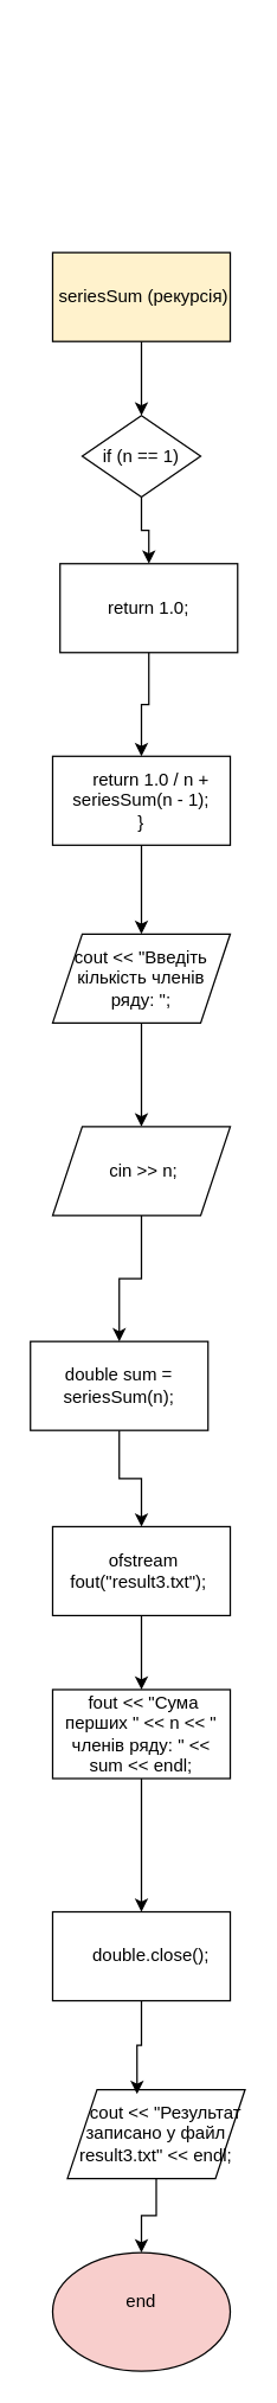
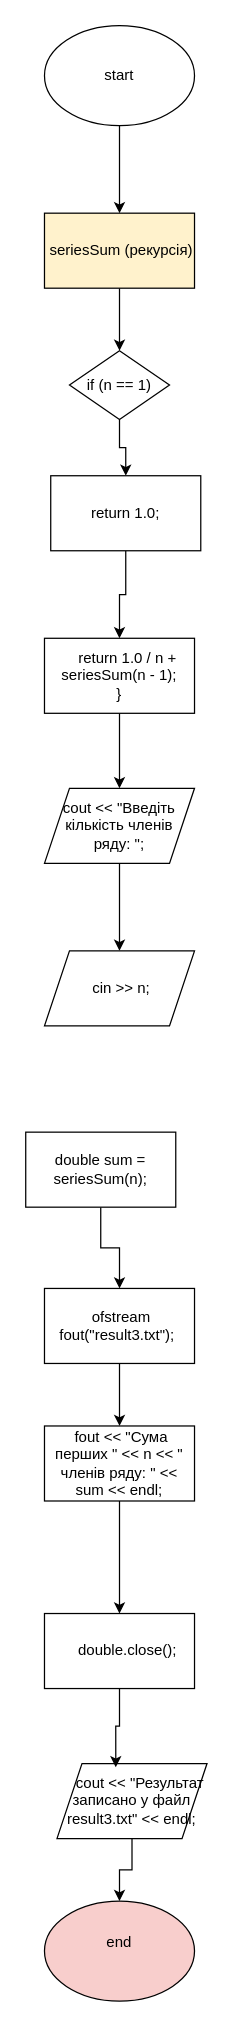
  <mxCell id="0" />
  <mxCell id="1" parent="0" />
+ <mxCell id="2" style="edgeStyle=orthogonalEdgeStyle;rounded=0;orthogonalLoop=1;jettySize=auto;html=1;" edge="1" parent="1" source="3" target="5"><mxGeometry relative="1" as="geometry" /></mxCell>
+ <mxCell id="3" value="start" style="ellipse;whiteSpace=wrap;html=1;" vertex="1" parent="1"><mxGeometry x="35" y="20" width="120" height="80" as="geometry" /></mxCell>
  <mxCell id="4" style="edgeStyle=orthogonalEdgeStyle;rounded=0;orthogonalLoop=1;jettySize=auto;html=1;" edge="1" parent="1" source="5" target="7"><mxGeometry relative="1" as="geometry"><mxPoint x="95" y="320" as="targetPoint" /></mxGeometry></mxCell>
  <mxCell id="5" value="&amp;nbsp;seriesSum (рекурсія)" style="rounded=0;whiteSpace=wrap;html=1;fillColor=#fff2cc;" vertex="1" parent="1"><mxGeometry x="35" y="170" width="120" height="60" as="geometry" /></mxCell>
  <mxCell id="6" style="edgeStyle=orthogonalEdgeStyle;rounded=0;orthogonalLoop=1;jettySize=auto;html=1;entryX=0.5;entryY=0;entryDx=0;entryDy=0;" edge="1" parent="1" source="7" target="9"><mxGeometry relative="1" as="geometry" /></mxCell>
  <mxCell id="7" value="if (n == 1)" style="rhombus;whiteSpace=wrap;html=1;" vertex="1" parent="1"><mxGeometry x="55" y="280" width="80" height="55" as="geometry" /></mxCell>
  <mxCell id="8" style="edgeStyle=orthogonalEdgeStyle;rounded=0;orthogonalLoop=1;jettySize=auto;html=1;" edge="1" parent="1" source="9" target="11"><mxGeometry relative="1" as="geometry" /></mxCell>
  <mxCell id="9" value="return 1.0;" style="rounded=0;whiteSpace=wrap;html=1;" vertex="1" parent="1"><mxGeometry x="40" y="380" width="120" height="60" as="geometry" /></mxCell>
  <mxCell id="10" style="edgeStyle=orthogonalEdgeStyle;rounded=0;orthogonalLoop=1;jettySize=auto;html=1;" edge="1" parent="1" source="11" target="13"><mxGeometry relative="1" as="geometry" /></mxCell>
  <mxCell id="11" value="&lt;div&gt;&amp;nbsp; &amp;nbsp; return 1.0 / n + seriesSum(n - 1);&lt;/div&gt;&lt;div&gt;}&lt;/div&gt;" style="rounded=0;whiteSpace=wrap;html=1;" vertex="1" parent="1"><mxGeometry x="35" y="510" width="120" height="60" as="geometry" /></mxCell>
  <mxCell id="12" style="edgeStyle=orthogonalEdgeStyle;rounded=0;orthogonalLoop=1;jettySize=auto;html=1;" edge="1" parent="1" source="13" target="15"><mxGeometry relative="1" as="geometry" /></mxCell>
  <mxCell id="13" value="cout &amp;lt;&amp;lt; &quot;Введіть кількість членів ряду: &quot;;" style="shape=parallelogram;perimeter=parallelogramPerimeter;whiteSpace=wrap;html=1;fixedSize=1;" vertex="1" parent="1"><mxGeometry x="35" y="630" width="120" height="60" as="geometry" /></mxCell>
- <mxCell id="14" style="edgeStyle=orthogonalEdgeStyle;rounded=0;orthogonalLoop=1;jettySize=auto;html=1;" edge="1" parent="1" source="15" target="17"><mxGeometry relative="1" as="geometry" /></mxCell>
  <mxCell id="15" value="&amp;nbsp;cin &amp;gt;&amp;gt; n;" style="shape=parallelogram;perimeter=parallelogramPerimeter;whiteSpace=wrap;html=1;fixedSize=1;" vertex="1" parent="1"><mxGeometry x="35" y="760" width="120" height="60" as="geometry" /></mxCell>
  <mxCell id="16" style="edgeStyle=orthogonalEdgeStyle;rounded=0;orthogonalLoop=1;jettySize=auto;html=1;" edge="1" parent="1" source="17" target="19"><mxGeometry relative="1" as="geometry" /></mxCell>
  <mxCell id="17" value="double sum = seriesSum(n);" style="rounded=0;whiteSpace=wrap;html=1;" vertex="1" parent="1"><mxGeometry x="20" y="905" width="120" height="60" as="geometry" /></mxCell>
  <mxCell id="18" style="edgeStyle=orthogonalEdgeStyle;rounded=0;orthogonalLoop=1;jettySize=auto;html=1;" edge="1" parent="1" source="19" target="21"><mxGeometry relative="1" as="geometry" /></mxCell>
  <mxCell id="19" value="&amp;nbsp;ofstream fout(&quot;result3.txt&quot;);&amp;nbsp;" style="rounded=0;whiteSpace=wrap;html=1;" vertex="1" parent="1"><mxGeometry x="35" y="1030" width="120" height="60" as="geometry" /></mxCell>
  <mxCell id="20" style="edgeStyle=orthogonalEdgeStyle;rounded=0;orthogonalLoop=1;jettySize=auto;html=1;" edge="1" parent="1" source="21" target="22"><mxGeometry relative="1" as="geometry" /></mxCell>
  <mxCell id="21" value="&amp;nbsp;fout &amp;lt;&amp;lt; &quot;Сума перших &quot; &amp;lt;&amp;lt; n &amp;lt;&amp;lt; &quot; членів ряду: &quot; &amp;lt;&amp;lt; sum &amp;lt;&amp;lt; endl;" style="rounded=0;whiteSpace=wrap;html=1;" vertex="1" parent="1"><mxGeometry x="35" y="1140" width="120" height="60" as="geometry" /></mxCell>
  <mxCell id="22" value="&amp;nbsp; &amp;nbsp; double.close();" style="rounded=0;whiteSpace=wrap;html=1;" vertex="1" parent="1"><mxGeometry x="35" y="1290" width="120" height="60" as="geometry" /></mxCell>
  <mxCell id="23" style="edgeStyle=orthogonalEdgeStyle;rounded=0;orthogonalLoop=1;jettySize=auto;html=1;" edge="1" parent="1" source="24" target="25"><mxGeometry relative="1" as="geometry" /></mxCell>
  <mxCell id="24" value="&lt;div&gt;&amp;nbsp; &amp;nbsp;&amp;nbsp;cout &amp;lt;&amp;lt; &quot;Результат записано у файл result3.txt&quot; &amp;lt;&amp;lt; endl;&lt;/div&gt;" style="shape=parallelogram;perimeter=parallelogramPerimeter;whiteSpace=wrap;html=1;fixedSize=1;" vertex="1" parent="1"><mxGeometry x="45" y="1410" width="120" height="60" as="geometry" /></mxCell>
  <mxCell id="25" value="end&lt;div&gt;&lt;br&gt;&lt;/div&gt;" style="ellipse;whiteSpace=wrap;html=1;fillColor=#f8cecc;" vertex="1" parent="1"><mxGeometry x="35" y="1520" width="120" height="80" as="geometry" /></mxCell>
  <mxCell id="26" style="edgeStyle=orthogonalEdgeStyle;rounded=0;orthogonalLoop=1;jettySize=auto;html=1;entryX=0.392;entryY=0.05;entryDx=0;entryDy=0;entryPerimeter=0;" edge="1" parent="1" source="22" target="24"><mxGeometry relative="1" as="geometry" /></mxCell>
